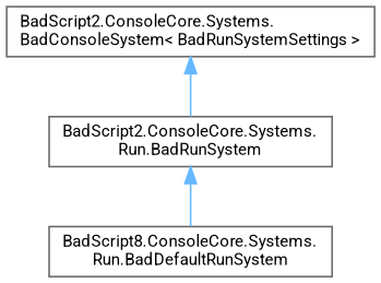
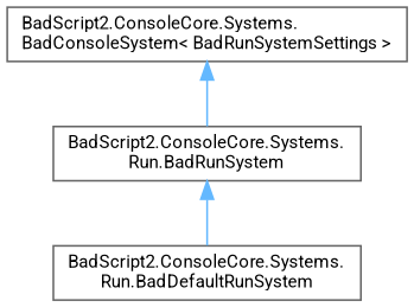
  digraph {
    rankdir=TB
    fontname=Roboto
    node [color=grey40 fillcolor=white fontname=Roboto fontsize=10 shape=box style=filled]
    edge [color=steelblue1 dir=back fontname=Roboto fontsize=10 labelfontname=Helvetica labelfontsize=10 style=solid]
    n1 [height=0.2 label="BadScript2.ConsoleCore.Systems.\lBadConsoleSystem\< BadRunSystemSettings \>" width=0.4]
    n2 [height=0.2 label="BadScript2.ConsoleCore.Systems.\lRun.BadRunSystem" width=0.4]
-   n3 [height=0.2 label="BadScript8.ConsoleCore.Systems.\lRun.BadDefaultRunSystem" width=0.4]
+   n3 [height=0.2 label="BadScript2.ConsoleCore.Systems.\lRun.BadDefaultRunSystem" width=0.4]
    n1 -> n2
    n2 -> n3
  }
